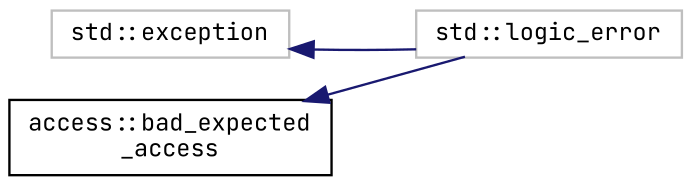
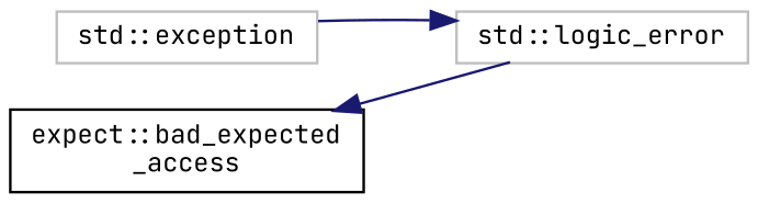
  digraph {
    fontname="JetBrains Mono"
    rankdir=LR
    node [color=grey75 fillcolor=white fontname="JetBrains Mono" fontsize=10 shape=record style=filled]
    edge [color=midnightblue dir=back fontname="JetBrains Mono" fontsize=10 labelfontname=Helvetica labelfontsize=10 style=solid]
    n1 [height=0.2 label="std::exception" width=0.4]
    n2 [height=0.2 label="std::logic_error" width=0.4]
-   n3 [color=black height=0.2 label="access::bad_expected\l_access" width=0.4]
-   n1 -> n2
+   n3 [color=black height=0.2 label="expect::bad_expected\l_access" width=0.4]
+   n2 -> n1
    n3 -> n2
  }
